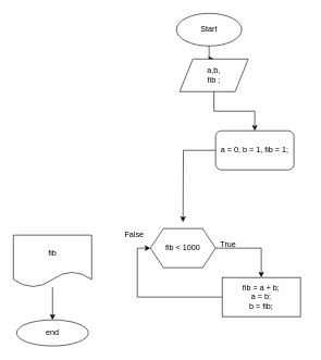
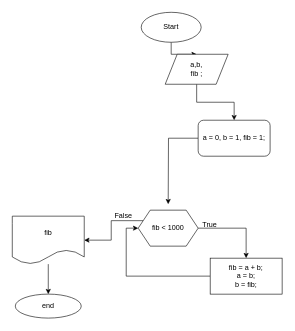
  <mxCell id="0" />
  <mxCell id="1" parent="0" />
  <mxCell id="2" value="" style="edgeStyle=orthogonalEdgeStyle;rounded=0;orthogonalLoop=1;jettySize=auto;html=1;" edge="1" parent="1" source="3" target="5"><mxGeometry relative="1" as="geometry" /></mxCell>
- <mxCell id="3" value="Start" style="ellipse;whiteSpace=wrap;html=1;" vertex="1" parent="1"><mxGeometry x="270" y="20" width="100" height="50" as="geometry" /></mxCell>
+ <mxCell id="3" value="Start" style="ellipse;whiteSpace=wrap;html=1;" vertex="1" parent="1"><mxGeometry x="235" y="20" width="100" height="50" as="geometry" /></mxCell>
  <mxCell id="4" value="" style="edgeStyle=orthogonalEdgeStyle;rounded=0;orthogonalLoop=1;jettySize=auto;html=1;" edge="1" parent="1" source="5" target="15"><mxGeometry relative="1" as="geometry" /></mxCell>
  <mxCell id="5" value="a,b,&lt;br&gt;fib ;" style="shape=parallelogram;perimeter=parallelogramPerimeter;whiteSpace=wrap;html=1;fixedSize=1;" vertex="1" parent="1"><mxGeometry x="275" y="90" width="105" height="50" as="geometry" /></mxCell>
  <mxCell id="6" style="edgeStyle=orthogonalEdgeStyle;rounded=0;orthogonalLoop=1;jettySize=auto;html=1;entryX=0;entryY=0.5;entryDx=0;entryDy=0;" edge="1" parent="1" source="7" target="10"><mxGeometry relative="1" as="geometry"><mxPoint x="390" y="400" as="targetPoint" /></mxGeometry></mxCell>
- <mxCell id="7" value="fib = a + b;&lt;br&gt;a = b;&lt;br&gt;b = fib;" style="rounded=0;whiteSpace=wrap;html=1;" vertex="1" parent="1"><mxGeometry x="340" y="425" width="120" height="60" as="geometry" /></mxCell>
+ <mxCell id="7" value="fib = a + b;&lt;br&gt;a = b;&lt;br&gt;b = fib;" style="rounded=0;whiteSpace=wrap;html=1;" vertex="1" parent="1"><mxGeometry x="350" y="430" width="120" height="60" as="geometry" /></mxCell>
  <mxCell id="8" value="" style="edgeStyle=orthogonalEdgeStyle;rounded=0;orthogonalLoop=1;jettySize=auto;html=1;" edge="1" parent="1" source="10" target="7"><mxGeometry relative="1" as="geometry" /></mxCell>
+ <mxCell id="9" style="edgeStyle=orthogonalEdgeStyle;rounded=0;orthogonalLoop=1;jettySize=auto;html=1;exitX=0;exitY=0.25;exitDx=0;exitDy=0;" edge="1" parent="1" source="10" target="12"><mxGeometry relative="1" as="geometry" /></mxCell>
  <mxCell id="10" value="fib &amp;lt; 1000" style="shape=hexagon;perimeter=hexagonPerimeter2;whiteSpace=wrap;html=1;fixedSize=1;" vertex="1" parent="1"><mxGeometry x="230" y="350" width="100" height="60" as="geometry" /></mxCell>
  <mxCell id="11" value="" style="edgeStyle=orthogonalEdgeStyle;rounded=0;orthogonalLoop=1;jettySize=auto;html=1;" edge="1" parent="1" source="12" target="13"><mxGeometry relative="1" as="geometry" /></mxCell>
  <mxCell id="12" value="fib" style="shape=document;whiteSpace=wrap;html=1;boundedLbl=1;" vertex="1" parent="1"><mxGeometry x="20" y="360" width="120" height="80" as="geometry" /></mxCell>
  <mxCell id="13" value="end" style="ellipse;whiteSpace=wrap;html=1;" vertex="1" parent="1"><mxGeometry x="25" y="490" width="110" height="40" as="geometry" /></mxCell>
  <mxCell id="14" value="" style="edgeStyle=orthogonalEdgeStyle;rounded=0;orthogonalLoop=1;jettySize=auto;html=1;" edge="1" parent="1" source="15"><mxGeometry relative="1" as="geometry"><mxPoint x="280" y="340" as="targetPoint" /></mxGeometry></mxCell>
  <mxCell id="15" value="a = 0, b = 1, fib = 1;" style="whiteSpace=wrap;html=1;rounded=1;" vertex="1" parent="1"><mxGeometry x="330" y="200" width="120" height="60" as="geometry" /></mxCell>
  <mxCell id="16" value="True" style="text;html=1;align=center;verticalAlign=middle;resizable=0;points=[];autosize=1;strokeColor=none;fillColor=none;" vertex="1" parent="1"><mxGeometry x="324" y="360" width="50" height="30" as="geometry" /></mxCell>
  <mxCell id="17" value="False" style="text;html=1;align=center;verticalAlign=middle;resizable=0;points=[];autosize=1;strokeColor=none;fillColor=none;" vertex="1" parent="1"><mxGeometry x="180" y="345" width="50" height="30" as="geometry" /></mxCell>
